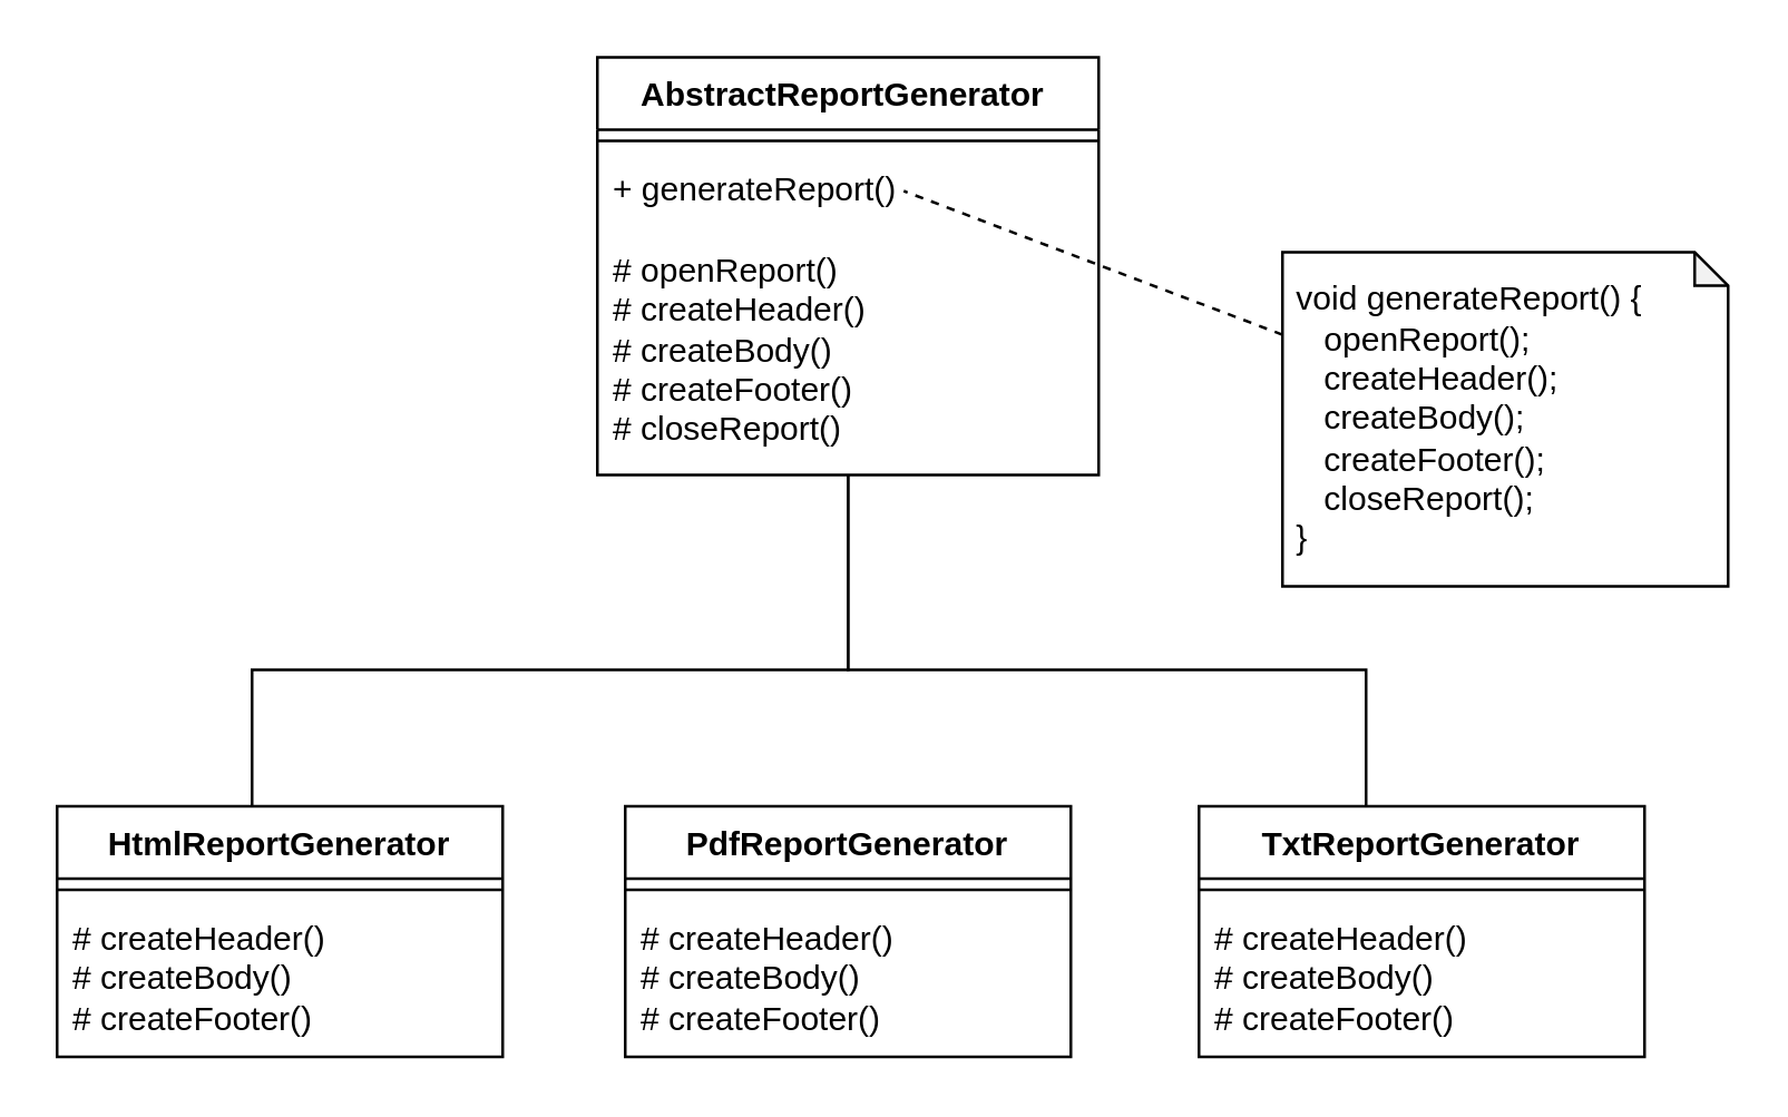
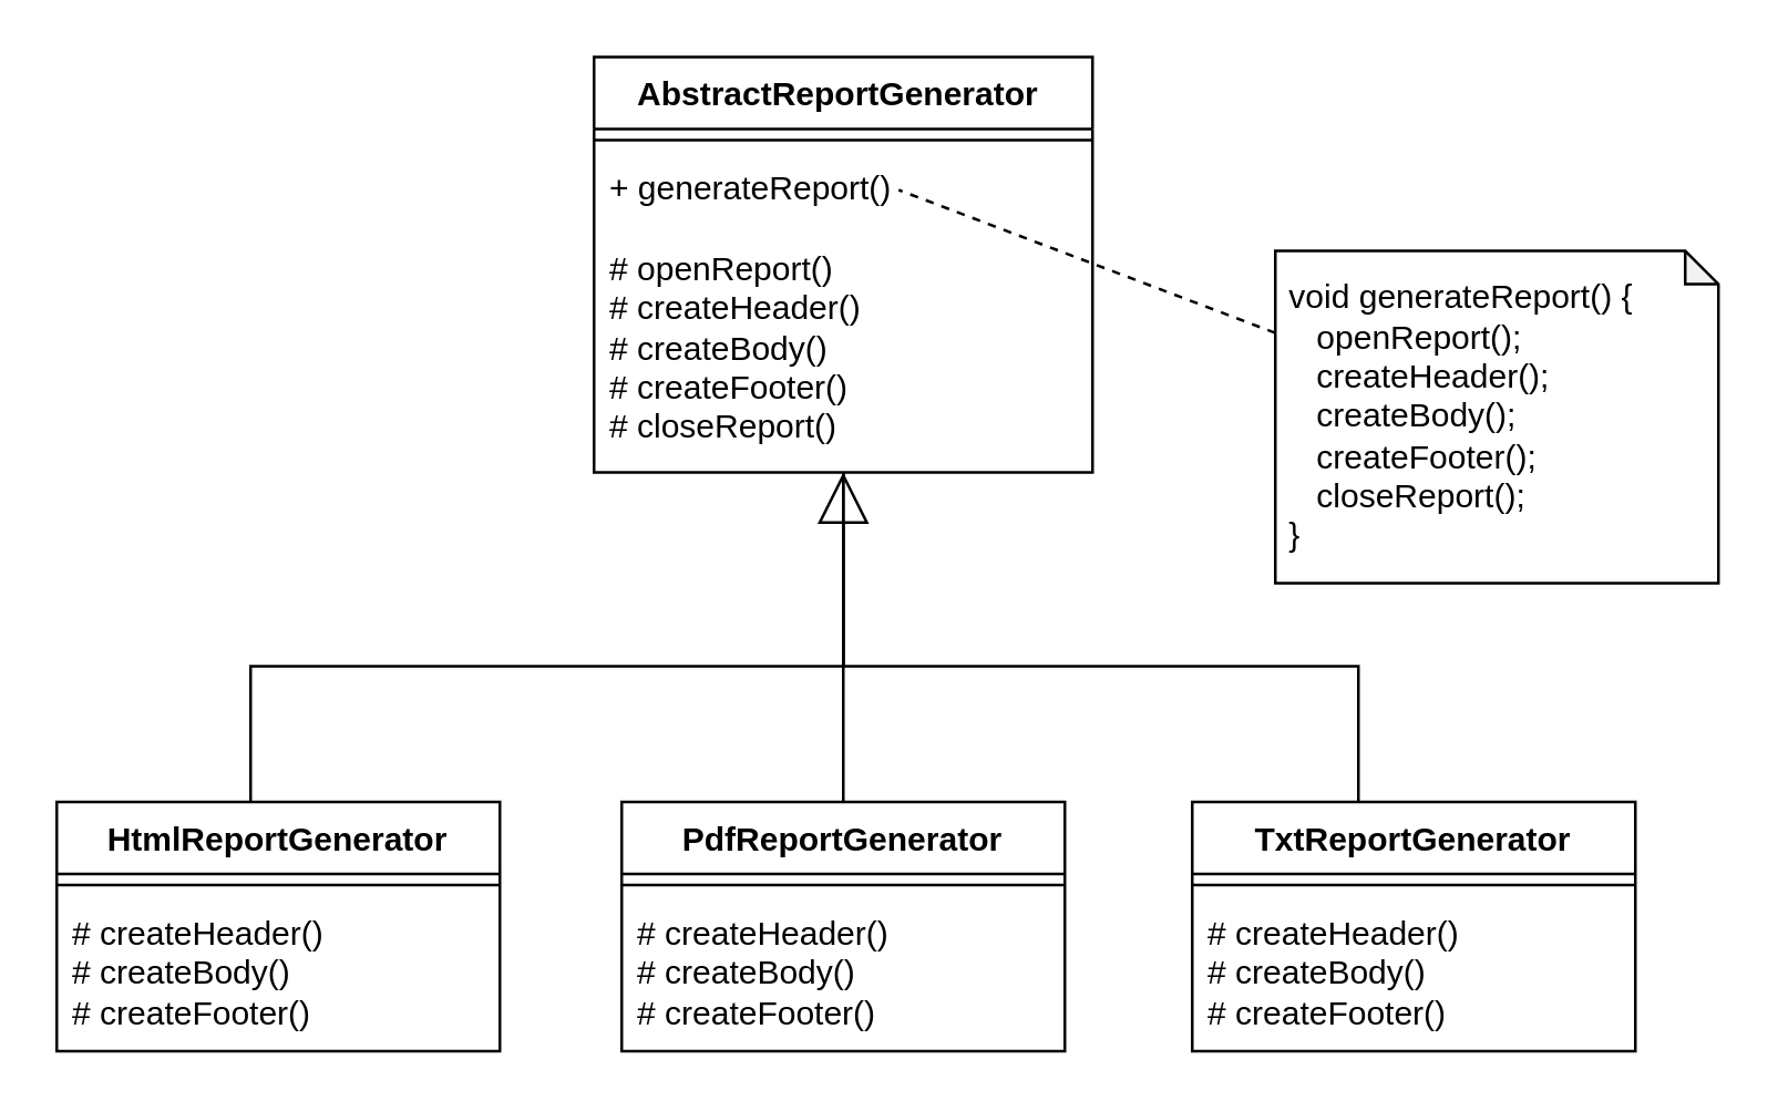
  <mxCell id="0" />
  <mxCell id="1" parent="0" />
  <mxCell id="2" value="AbstractReportGenerator&amp;nbsp;" style="swimlane;fontStyle=1;align=center;verticalAlign=top;childLayout=stackLayout;horizontal=1;startSize=26;horizontalStack=0;resizeParent=1;resizeParentMax=0;resizeLast=0;collapsible=1;marginBottom=0;whiteSpace=wrap;html=1;" vertex="1" parent="1"><mxGeometry x="214" y="20" width="180" height="150" as="geometry" /></mxCell>
  <mxCell id="3" value="" style="line;strokeWidth=1;fillColor=none;align=left;verticalAlign=middle;spacingTop=-1;spacingLeft=3;spacingRight=3;rotatable=0;labelPosition=right;points=[];portConstraint=eastwest;strokeColor=inherit;" vertex="1" parent="2"><mxGeometry y="26" width="180" height="8" as="geometry" /></mxCell>
  <mxCell id="4" value="+ generateReport()&lt;br&gt;&lt;br&gt;#&amp;nbsp;openReport()&lt;br&gt;#&amp;nbsp;createHeader()&lt;br&gt;#&amp;nbsp;createBody()&lt;br&gt;#&amp;nbsp;createFooter()&lt;br&gt;#&amp;nbsp;closeReport()" style="text;strokeColor=none;fillColor=none;align=left;verticalAlign=top;spacingLeft=4;spacingRight=4;overflow=hidden;rotatable=0;points=[[0,0.5],[1,0.5]];portConstraint=eastwest;whiteSpace=wrap;html=1;" vertex="1" parent="2"><mxGeometry y="34" width="180" height="116" as="geometry" /></mxCell>
  <mxCell id="5" value="&lt;div&gt;&amp;nbsp;void generateReport() {&lt;/div&gt;&lt;div&gt; &amp;nbsp; &amp;nbsp; openReport();&lt;/div&gt;&amp;nbsp; &amp;nbsp;&amp;nbsp;&lt;span style=&quot;background-color: initial;&quot;&gt;createHeader();&lt;/span&gt;&lt;br&gt;&amp;nbsp; &amp;nbsp;&amp;nbsp;&lt;span style=&quot;background-color: initial;&quot;&gt;createBody();&lt;/span&gt;&lt;br&gt;&lt;div&gt;&lt;span style=&quot;&quot;&gt;&lt;/span&gt;&amp;nbsp; &amp;nbsp; createFooter();&lt;/div&gt;&lt;div&gt;&lt;span style=&quot;&quot;&gt;&lt;/span&gt;&amp;nbsp; &amp;nbsp; closeReport();&lt;/div&gt;&lt;div&gt;&amp;nbsp;}&lt;/div&gt;" style="shape=note;whiteSpace=wrap;html=1;backgroundOutline=1;darkOpacity=0.05;size=12;align=left;" vertex="1" parent="1"><mxGeometry x="460" y="90" width="160" height="120" as="geometry" /></mxCell>
  <mxCell id="6" value="" style="endArrow=none;dashed=1;html=1;rounded=0;" edge="1" parent="1" source="5"><mxGeometry width="50" height="50" relative="1" as="geometry"><mxPoint x="344" y="270" as="sourcePoint" /><mxPoint x="324" y="68" as="targetPoint" /></mxGeometry></mxCell>
  <mxCell id="7" value="HtmlReportGenerator" style="swimlane;fontStyle=1;align=center;verticalAlign=top;childLayout=stackLayout;horizontal=1;startSize=26;horizontalStack=0;resizeParent=1;resizeParentMax=0;resizeLast=0;collapsible=1;marginBottom=0;whiteSpace=wrap;html=1;" vertex="1" parent="1"><mxGeometry x="20" y="289" width="160" height="90" as="geometry" /></mxCell>
  <mxCell id="8" value="" style="line;strokeWidth=1;fillColor=none;align=left;verticalAlign=middle;spacingTop=-1;spacingLeft=3;spacingRight=3;rotatable=0;labelPosition=right;points=[];portConstraint=eastwest;strokeColor=inherit;" vertex="1" parent="7"><mxGeometry y="26" width="160" height="8" as="geometry" /></mxCell>
  <mxCell id="9" value="#&amp;nbsp;createHeader()&lt;br&gt;#&amp;nbsp;createBody()&lt;br&gt;#&amp;nbsp;createFooter()" style="text;strokeColor=none;fillColor=none;align=left;verticalAlign=top;spacingLeft=4;spacingRight=4;overflow=hidden;rotatable=0;points=[[0,0.5],[1,0.5]];portConstraint=eastwest;whiteSpace=wrap;html=1;" vertex="1" parent="7"><mxGeometry y="34" width="160" height="56" as="geometry" /></mxCell>
  <mxCell id="10" value="" style="endArrow=none;endSize=16;endFill=0;html=1;rounded=0;edgeStyle=orthogonalEdgeStyle;" edge="1" parent="1" source="7" target="2"><mxGeometry width="160" relative="1" as="geometry"><mxPoint x="140" y="220" as="sourcePoint" /><mxPoint x="300" y="220" as="targetPoint" /><Array as="points"><mxPoint x="90" y="240" /><mxPoint x="304" y="240" /></Array></mxGeometry></mxCell>
  <mxCell id="11" value="TxtReportGenerator" style="swimlane;fontStyle=1;align=center;verticalAlign=top;childLayout=stackLayout;horizontal=1;startSize=26;horizontalStack=0;resizeParent=1;resizeParentMax=0;resizeLast=0;collapsible=1;marginBottom=0;whiteSpace=wrap;html=1;" vertex="1" parent="1"><mxGeometry x="430" y="289" width="160" height="90" as="geometry" /></mxCell>
  <mxCell id="12" value="" style="line;strokeWidth=1;fillColor=none;align=left;verticalAlign=middle;spacingTop=-1;spacingLeft=3;spacingRight=3;rotatable=0;labelPosition=right;points=[];portConstraint=eastwest;strokeColor=inherit;" vertex="1" parent="11"><mxGeometry y="26" width="160" height="8" as="geometry" /></mxCell>
  <mxCell id="13" value="#&amp;nbsp;createHeader()&lt;br&gt;#&amp;nbsp;createBody()&lt;br&gt;#&amp;nbsp;createFooter()" style="text;strokeColor=none;fillColor=none;align=left;verticalAlign=top;spacingLeft=4;spacingRight=4;overflow=hidden;rotatable=0;points=[[0,0.5],[1,0.5]];portConstraint=eastwest;whiteSpace=wrap;html=1;" vertex="1" parent="11"><mxGeometry y="34" width="160" height="56" as="geometry" /></mxCell>
  <mxCell id="14" value="" style="endArrow=none;endSize=16;endFill=0;html=1;rounded=0;edgeStyle=orthogonalEdgeStyle;" edge="1" parent="1" source="11" target="2"><mxGeometry width="160" relative="1" as="geometry"><mxPoint x="100" y="280" as="sourcePoint" /><mxPoint x="314" y="180" as="targetPoint" /><Array as="points"><mxPoint x="490" y="240" /><mxPoint x="304" y="240" /></Array></mxGeometry></mxCell>
  <mxCell id="15" value="PdfReportGenerator" style="swimlane;fontStyle=1;align=center;verticalAlign=top;childLayout=stackLayout;horizontal=1;startSize=26;horizontalStack=0;resizeParent=1;resizeParentMax=0;resizeLast=0;collapsible=1;marginBottom=0;whiteSpace=wrap;html=1;" vertex="1" parent="1"><mxGeometry x="224" y="289" width="160" height="90" as="geometry" /></mxCell>
  <mxCell id="16" value="" style="line;strokeWidth=1;fillColor=none;align=left;verticalAlign=middle;spacingTop=-1;spacingLeft=3;spacingRight=3;rotatable=0;labelPosition=right;points=[];portConstraint=eastwest;strokeColor=inherit;" vertex="1" parent="15"><mxGeometry y="26" width="160" height="8" as="geometry" /></mxCell>
  <mxCell id="17" value="#&amp;nbsp;createHeader()&lt;br&gt;#&amp;nbsp;createBody()&lt;br&gt;#&amp;nbsp;createFooter()" style="text;strokeColor=none;fillColor=none;align=left;verticalAlign=top;spacingLeft=4;spacingRight=4;overflow=hidden;rotatable=0;points=[[0,0.5],[1,0.5]];portConstraint=eastwest;whiteSpace=wrap;html=1;" vertex="1" parent="15"><mxGeometry y="34" width="160" height="56" as="geometry" /></mxCell>
+ <mxCell id="18" value="" style="endArrow=block;endSize=16;endFill=0;html=1;rounded=0;edgeStyle=orthogonalEdgeStyle;" edge="1" parent="1" source="15" target="2"><mxGeometry width="160" relative="1" as="geometry"><mxPoint x="100" y="280" as="sourcePoint" /><mxPoint x="314" y="180" as="targetPoint" /><Array as="points"><mxPoint x="304" y="260" /><mxPoint x="304" y="260" /></Array></mxGeometry></mxCell>
